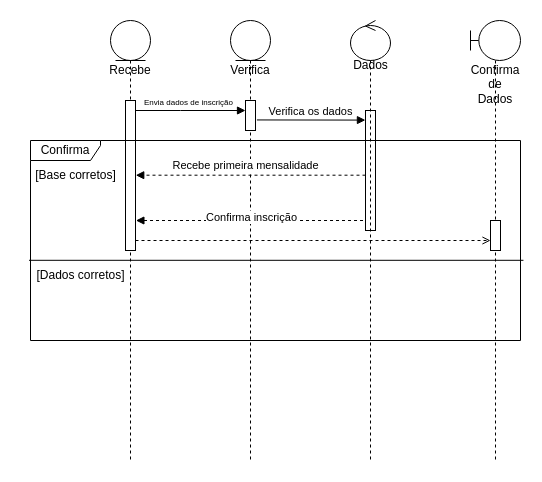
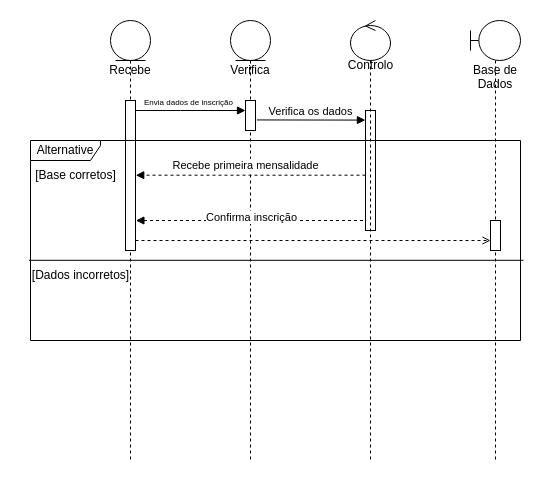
  <mxCell id="0" />
  <mxCell id="1" parent="0" />
  <mxCell id="2" value="Verifica" style="shape=umlLifeline;participant=umlEntity;perimeter=lifelinePerimeter;whiteSpace=wrap;html=1;container=1;collapsible=0;recursiveResize=0;verticalAlign=top;spacingTop=36;outlineConnect=0;" parent="1" vertex="1"><mxGeometry x="230" y="20" width="40" height="440" as="geometry" /></mxCell>
  <mxCell id="3" value="" style="html=1;points=[];perimeter=orthogonalPerimeter;" parent="2" vertex="1"><mxGeometry x="15" y="80" width="10" height="30" as="geometry" /></mxCell>
- <mxCell id="4" value="Confirma de Dados" style="shape=umlLifeline;participant=umlBoundary;perimeter=lifelinePerimeter;whiteSpace=wrap;html=1;container=1;collapsible=0;recursiveResize=0;verticalAlign=top;spacingTop=36;outlineConnect=0;" parent="1" vertex="1"><mxGeometry x="470" y="20" width="50" height="440" as="geometry" /></mxCell>
+ <mxCell id="4" value="Base de Dados" style="shape=umlLifeline;participant=umlBoundary;perimeter=lifelinePerimeter;whiteSpace=wrap;html=1;container=1;collapsible=0;recursiveResize=0;verticalAlign=top;spacingTop=36;outlineConnect=0;" parent="1" vertex="1"><mxGeometry x="470" y="20" width="50" height="440" as="geometry" /></mxCell>
  <mxCell id="5" value="" style="html=1;points=[];perimeter=orthogonalPerimeter;" vertex="1" parent="4"><mxGeometry x="20" y="200" width="10" height="30" as="geometry" /></mxCell>
  <mxCell id="6" value="Recebe&lt;br&gt;" style="shape=umlLifeline;participant=umlEntity;perimeter=lifelinePerimeter;whiteSpace=wrap;html=1;container=1;collapsible=0;recursiveResize=0;verticalAlign=top;spacingTop=36;outlineConnect=0;" parent="1" vertex="1"><mxGeometry x="110" y="20" width="40" height="440" as="geometry" /></mxCell>
  <mxCell id="7" value="" style="html=1;points=[];perimeter=orthogonalPerimeter;" parent="6" vertex="1"><mxGeometry x="15" y="80" width="10" height="150" as="geometry" /></mxCell>
  <mxCell id="8" style="rounded=0;orthogonalLoop=1;jettySize=auto;html=1;endArrow=block;endFill=1;" parent="1" source="7" target="3" edge="1"><mxGeometry relative="1" as="geometry"><Array as="points"><mxPoint x="180" y="110" /></Array><mxPoint x="250" y="110" as="targetPoint" /></mxGeometry></mxCell>
  <mxCell id="9" value="&lt;font style=&quot;font-size: 8px;&quot;&gt;Envia dados de inscrição&lt;/font&gt;" style="edgeLabel;html=1;align=center;verticalAlign=middle;resizable=0;points=[];" parent="8" vertex="1" connectable="0"><mxGeometry x="-0.06" relative="1" as="geometry"><mxPoint y="-10" as="offset" /></mxGeometry></mxCell>
  <mxCell id="10" style="orthogonalLoop=1;jettySize=auto;html=1;endArrow=block;endFill=1;rounded=0;entryX=-0.008;entryY=0.08;entryDx=0;entryDy=0;entryPerimeter=0;exitX=1.143;exitY=0.648;exitDx=0;exitDy=0;exitPerimeter=0;" edge="1" parent="1" source="3" target="16"><mxGeometry relative="1" as="geometry"><mxPoint x="260" y="110" as="sourcePoint" /><mxPoint x="490" y="120" as="targetPoint" /></mxGeometry></mxCell>
  <mxCell id="11" value="Verifica os dados" style="edgeLabel;html=1;align=center;verticalAlign=middle;resizable=0;points=[];" vertex="1" connectable="0" parent="10"><mxGeometry x="-0.387" y="1" relative="1" as="geometry"><mxPoint x="20" y="-8" as="offset" /></mxGeometry></mxCell>
  <mxCell id="12" value="" style="ellipse;shape=umlControl;whiteSpace=wrap;html=1;rounded=0;" vertex="1" parent="1"><mxGeometry x="350" y="20" width="40" height="40" as="geometry" /></mxCell>
- <mxCell id="13" value="Dados" style="text;html=1;align=center;verticalAlign=middle;resizable=0;points=[];autosize=1;strokeColor=none;fillColor=none;" vertex="1" parent="1"><mxGeometry x="335" y="50" width="70" height="30" as="geometry" /></mxCell>
+ <mxCell id="13" value="Controlo" style="text;html=1;align=center;verticalAlign=middle;resizable=0;points=[];autosize=1;strokeColor=none;fillColor=none;" vertex="1" parent="1"><mxGeometry x="335" y="50" width="70" height="30" as="geometry" /></mxCell>
  <mxCell id="14" style="rounded=0;orthogonalLoop=1;jettySize=auto;html=1;dashed=1;endArrow=block;endFill=1;entryX=1.024;entryY=0.498;entryDx=0;entryDy=0;entryPerimeter=0;" edge="1" parent="1" source="16" target="7"><mxGeometry relative="1" as="geometry"><mxPoint x="140" y="180" as="targetPoint" /></mxGeometry></mxCell>
  <mxCell id="15" value="Recebe primeira mensalidade" style="edgeLabel;html=1;align=center;verticalAlign=middle;resizable=0;points=[];" vertex="1" connectable="0" parent="14"><mxGeometry x="0.59" y="-1" relative="1" as="geometry"><mxPoint x="62" y="-9" as="offset" /></mxGeometry></mxCell>
  <mxCell id="16" value="" style="html=1;points=[];perimeter=orthogonalPerimeter;" parent="1" vertex="1"><mxGeometry x="365" y="110" width="10" height="120" as="geometry" /></mxCell>
  <mxCell id="17" value="" style="edgeStyle=none;rounded=0;orthogonalLoop=1;jettySize=auto;html=1;dashed=1;endArrow=none;endFill=0;" edge="1" parent="1" source="12"><mxGeometry relative="1" as="geometry"><mxPoint x="370" y="460" as="targetPoint" /><mxPoint x="370" y="60" as="sourcePoint" /><Array as="points" /></mxGeometry></mxCell>
- <mxCell id="18" value="Confirma" style="shape=umlFrame;whiteSpace=wrap;html=1;rounded=0;width=70;height=20;" vertex="1" parent="1"><mxGeometry x="30" y="140" width="490" height="200" as="geometry" /></mxCell>
+ <mxCell id="18" value="Alternative" style="shape=umlFrame;whiteSpace=wrap;html=1;rounded=0;width=70;height=20;" vertex="1" parent="1"><mxGeometry x="30" y="140" width="490" height="200" as="geometry" /></mxCell>
  <mxCell id="19" value="[Base corretos]" style="text;html=1;align=center;verticalAlign=middle;resizable=0;points=[];autosize=1;strokeColor=none;fillColor=none;" vertex="1" parent="1"><mxGeometry x="20" y="160" width="110" height="30" as="geometry" /></mxCell>
- <mxCell id="20" value="[Dados corretos]" style="text;html=1;align=center;verticalAlign=middle;resizable=0;points=[];autosize=1;strokeColor=none;fillColor=none;" vertex="1" parent="1"><mxGeometry x="20" y="260" width="120" height="30" as="geometry" /></mxCell>
+ <mxCell id="20" value="[Dados incorretos]" style="text;html=1;align=center;verticalAlign=middle;resizable=0;points=[];autosize=1;strokeColor=none;fillColor=none;" vertex="1" parent="1"><mxGeometry x="20" y="260" width="120" height="30" as="geometry" /></mxCell>
  <mxCell id="21" value="" style="endArrow=none;html=1;rounded=0;endSize=8;startSize=8;sourcePerimeterSpacing=0;targetPerimeterSpacing=0;endFill=0;entryX=1.006;entryY=0.599;entryDx=0;entryDy=0;entryPerimeter=0;exitX=-0.003;exitY=0.599;exitDx=0;exitDy=0;exitPerimeter=0;" edge="1" parent="1" source="18" target="18"><mxGeometry width="100" relative="1" as="geometry"><mxPoint x="30" y="250" as="sourcePoint" /><mxPoint x="560.49" y="442" as="targetPoint" /></mxGeometry></mxCell>
  <mxCell id="22" style="rounded=0;orthogonalLoop=1;jettySize=auto;html=1;entryX=-0.079;entryY=0.856;entryDx=0;entryDy=0;entryPerimeter=0;endArrow=none;endFill=0;startArrow=block;startFill=1;dashed=1;" edge="1" parent="1"><mxGeometry relative="1" as="geometry"><mxPoint x="135.4" y="220" as="sourcePoint" /><mxPoint x="364.61" y="220" as="targetPoint" /></mxGeometry></mxCell>
  <mxCell id="23" value="Confirma inscrição" style="edgeLabel;html=1;align=center;verticalAlign=middle;resizable=0;points=[];" vertex="1" connectable="0" parent="22"><mxGeometry x="0.213" relative="1" as="geometry"><mxPoint x="-24" y="-4" as="offset" /></mxGeometry></mxCell>
  <mxCell id="24" value="" style="edgeStyle=none;rounded=0;orthogonalLoop=1;jettySize=auto;html=1;startArrow=none;startFill=0;endArrow=open;endFill=0;dashed=1;" edge="1" parent="1" source="7" target="5"><mxGeometry relative="1" as="geometry"><mxPoint x="135" y="220" as="sourcePoint" /><mxPoint x="494.5" y="220" as="targetPoint" /><Array as="points"><mxPoint x="310" y="240" /></Array></mxGeometry></mxCell>
